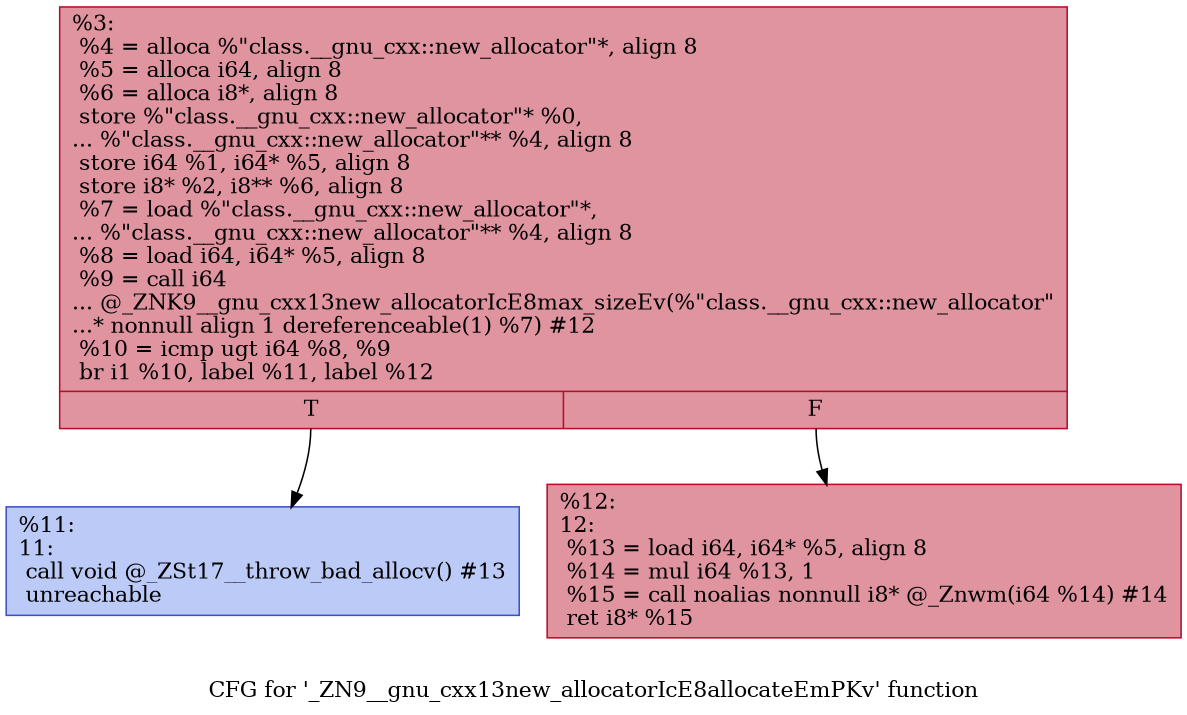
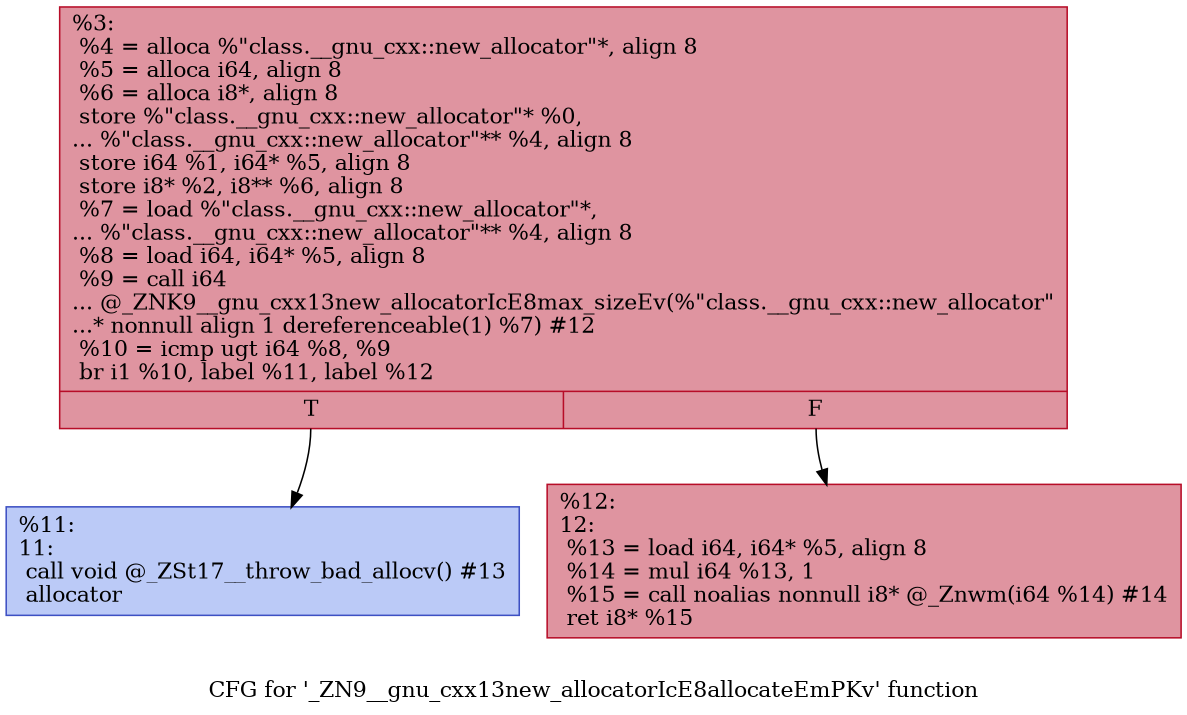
  digraph {
    label="CFG for '_ZN9__gnu_cxx13new_allocatorIcE8allocateEmPKv' function"
    node [color="#b70d28ff" fillcolor="#b70d2870" shape=record style=filled]
    n1 [label="{%3:\l  %4 = alloca %\"class.__gnu_cxx::new_allocator\"*, align 8\l  %5 = alloca i64, align 8\l  %6 = alloca i8*, align 8\l  store %\"class.__gnu_cxx::new_allocator\"* %0,\l... %\"class.__gnu_cxx::new_allocator\"** %4, align 8\l  store i64 %1, i64* %5, align 8\l  store i8* %2, i8** %6, align 8\l  %7 = load %\"class.__gnu_cxx::new_allocator\"*,\l... %\"class.__gnu_cxx::new_allocator\"** %4, align 8\l  %8 = load i64, i64* %5, align 8\l  %9 = call i64\l... @_ZNK9__gnu_cxx13new_allocatorIcE8max_sizeEv(%\"class.__gnu_cxx::new_allocator\"\l...* nonnull align 1 dereferenceable(1) %7) #12\l  %10 = icmp ugt i64 %8, %9\l  br i1 %10, label %11, label %12\l|{<s0>T|<s1>F}}"]
-   n2 [color="#3d50c3ff" fillcolor="#6687ed70" label="{%11:\l11:                                               \l  call void @_ZSt17__throw_bad_allocv() #13\l  unreachable\l}"]
+   n2 [color="#3d50c3ff" fillcolor="#6687ed70" label="{%11:\l11:                                               \l  call void @_ZSt17__throw_bad_allocv() #13\l  allocator\l}"]
    n3 [label="{%12:\l12:                                               \l  %13 = load i64, i64* %5, align 8\l  %14 = mul i64 %13, 1\l  %15 = call noalias nonnull i8* @_Znwm(i64 %14) #14\l  ret i8* %15\l}"]
    n1 -> n2 [tailport=s0]
    n1 -> n3 [tailport=s1]
  }
